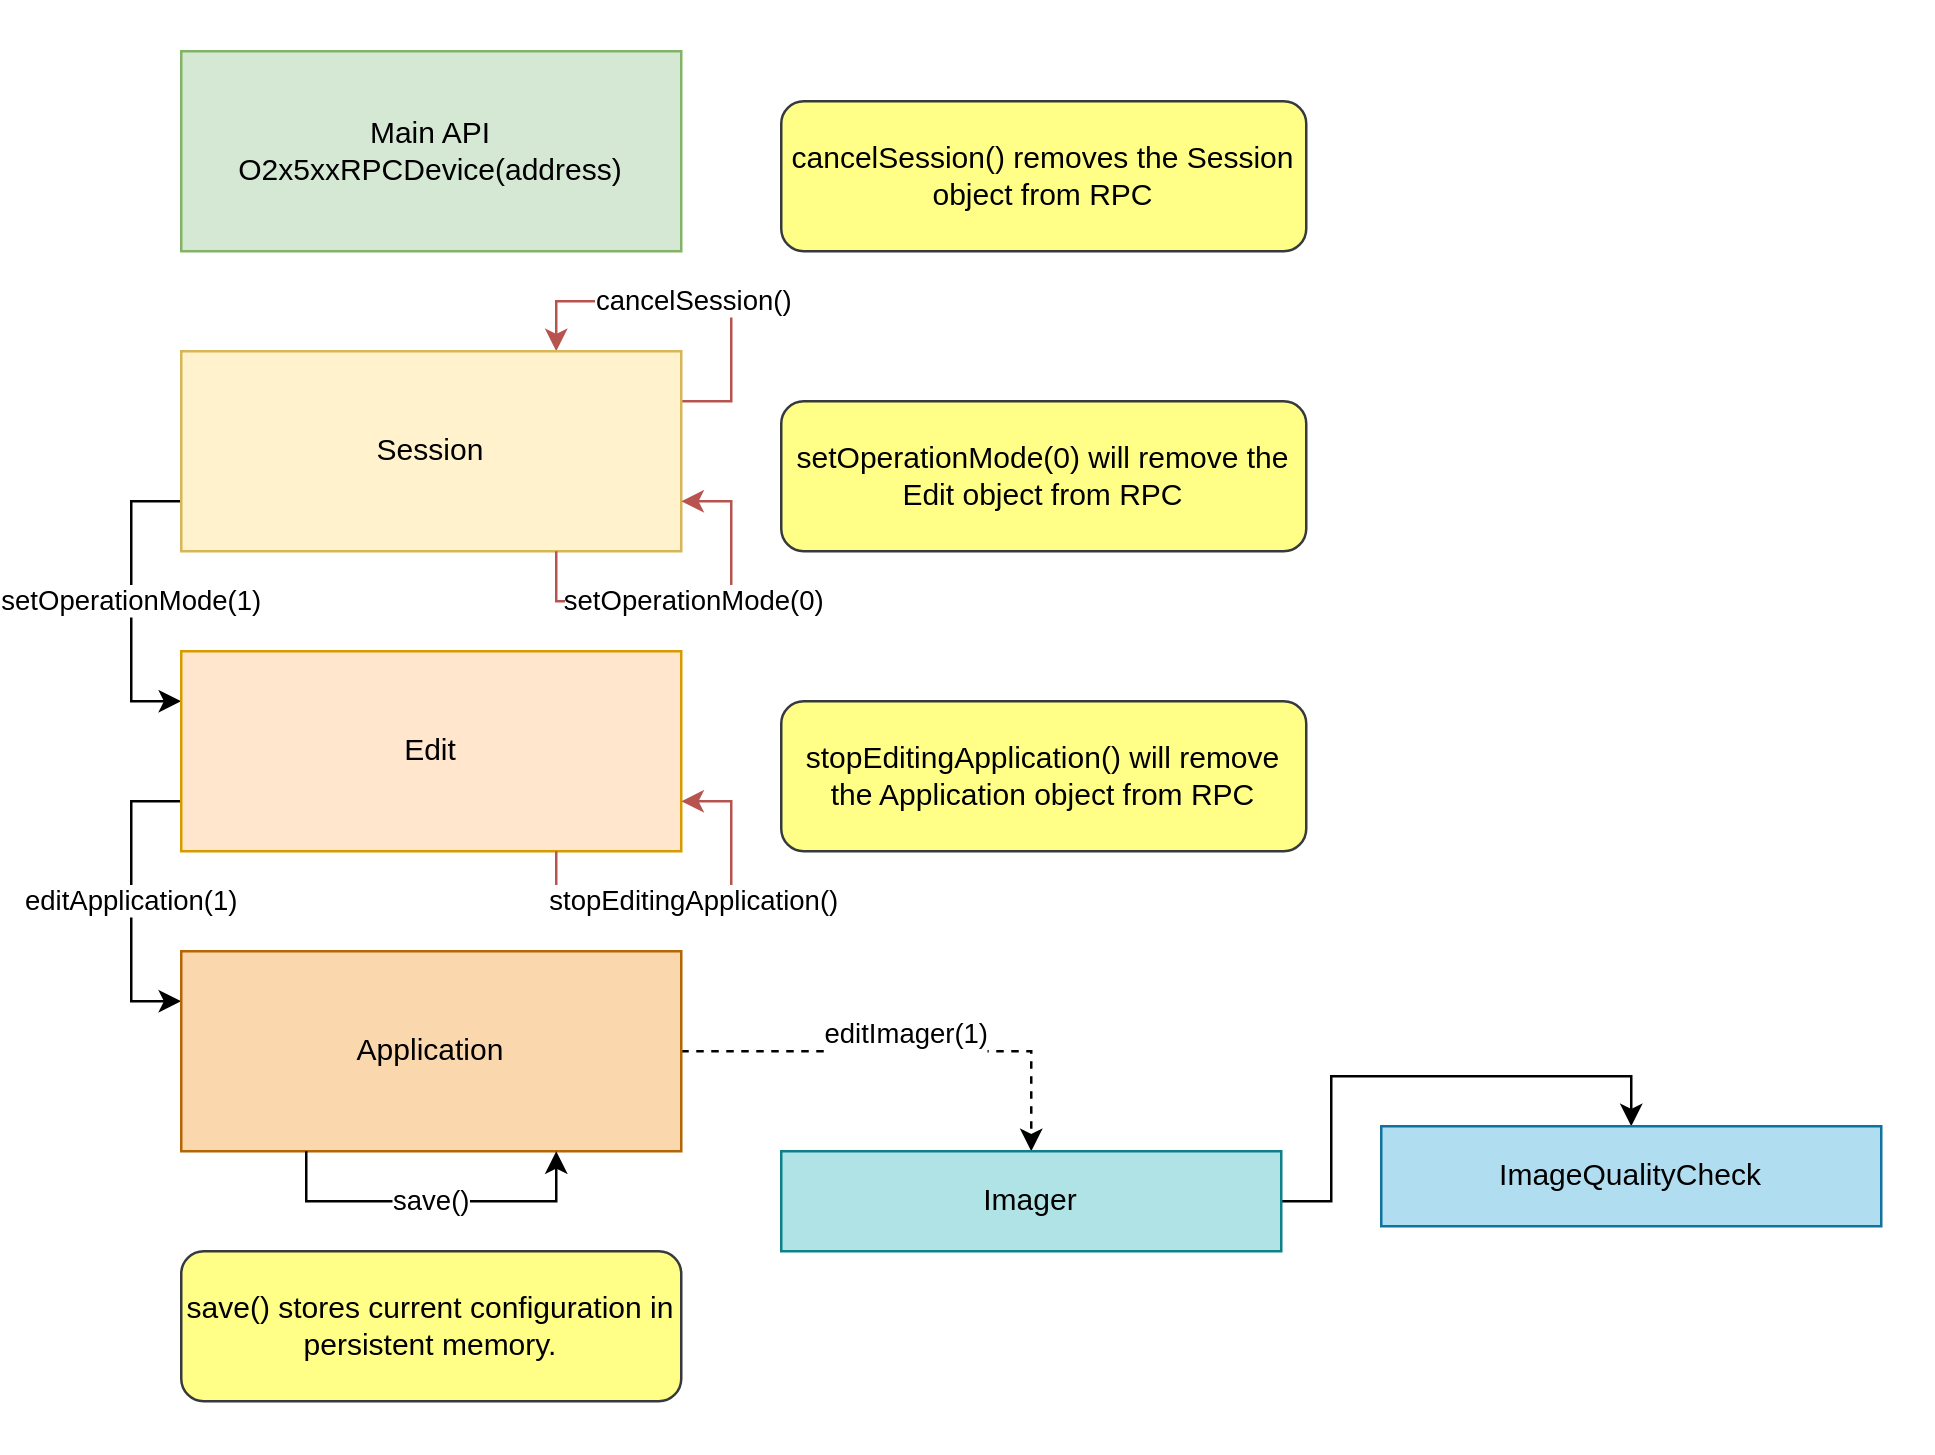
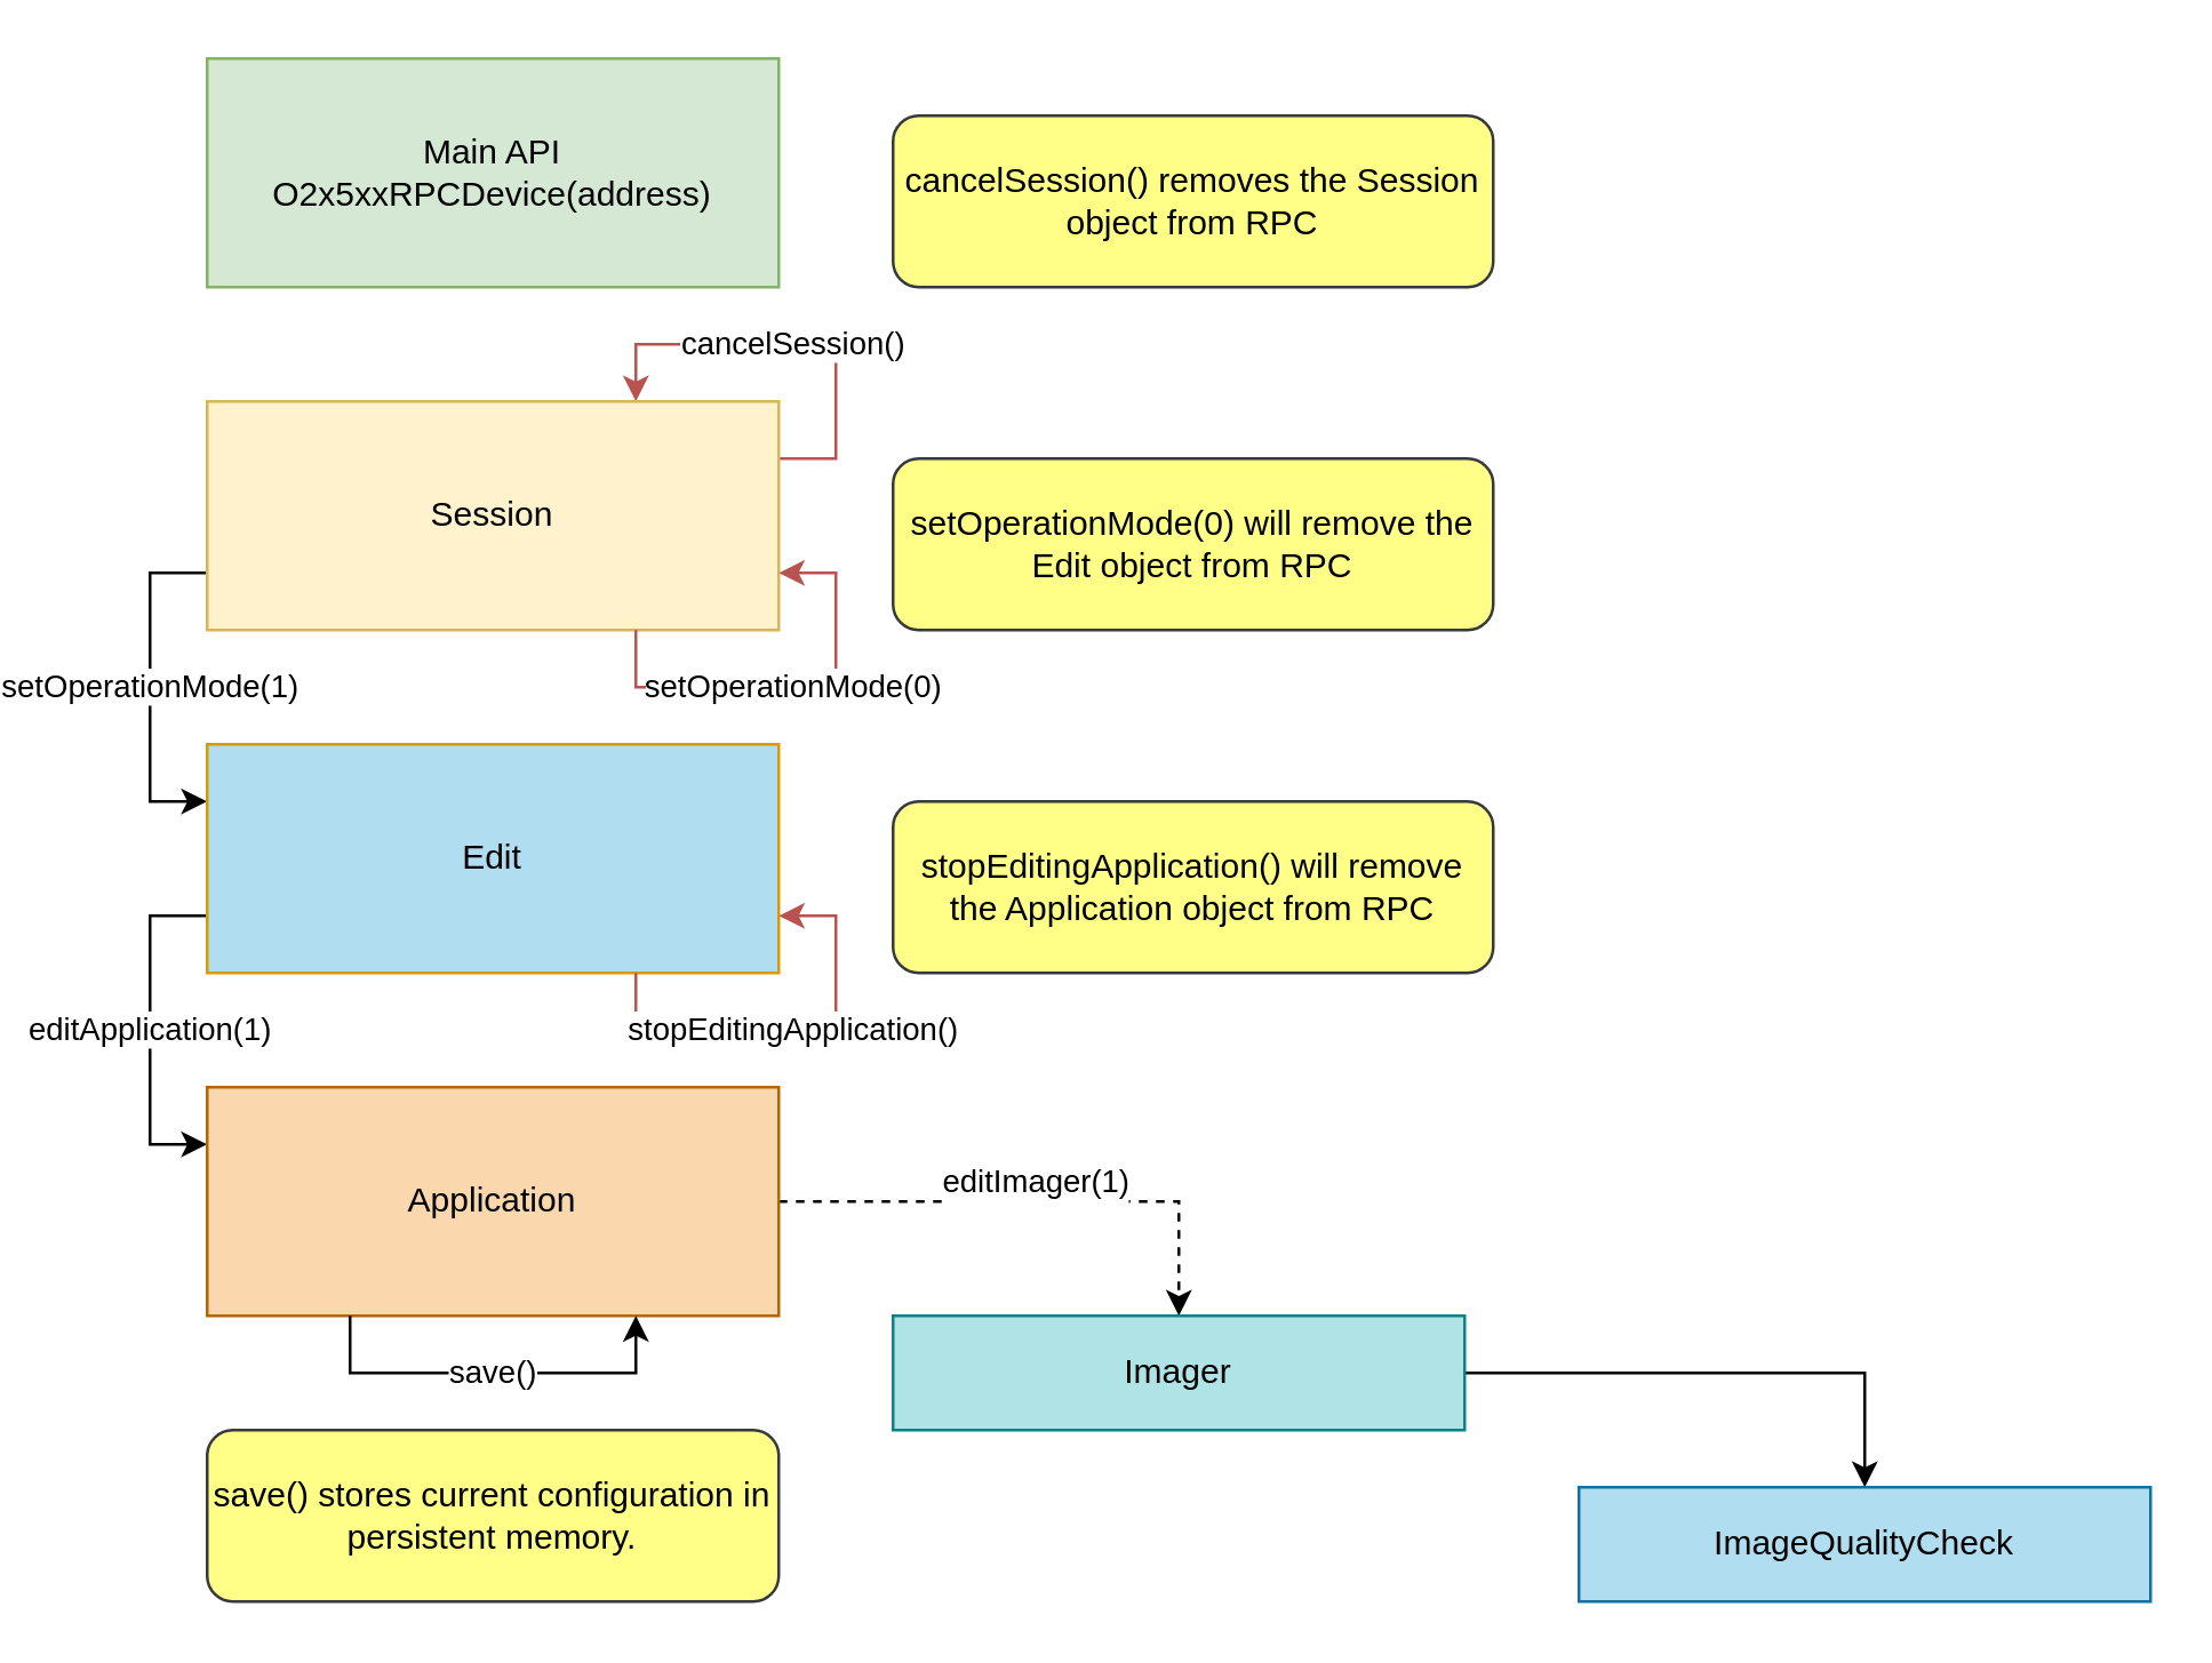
  <mxCell id="0" />
  <mxCell id="1" parent="0" />
  <mxCell id="2" value="Main API&lt;br&gt;O2x5xxRPCDevice(address)" style="rounded=0;whiteSpace=wrap;html=1;fillColor=#d5e8d4;strokeColor=#82b366;" vertex="1" parent="1"><mxGeometry x="20" y="20" width="200" height="80" as="geometry" /></mxCell>
  <mxCell id="3" value="setOperationMode(1)" style="edgeStyle=orthogonalEdgeStyle;rounded=0;orthogonalLoop=1;jettySize=auto;html=1;exitX=0;exitY=0.75;exitDx=0;exitDy=0;entryX=0;entryY=0.25;entryDx=0;entryDy=0;" edge="1" parent="1" source="5" target="8"><mxGeometry relative="1" as="geometry" /></mxCell>
  <mxCell id="4" value="cancelSession()" style="edgeStyle=orthogonalEdgeStyle;rounded=0;orthogonalLoop=1;jettySize=auto;html=1;exitX=1;exitY=0.25;exitDx=0;exitDy=0;fillColor=#f8cecc;strokeColor=#b85450;entryX=0.75;entryY=0;entryDx=0;entryDy=0;" edge="1" parent="1" source="5" target="5"><mxGeometry relative="1" as="geometry"><mxPoint x="330" y="100" as="targetPoint" /><Array as="points"><mxPoint x="240" y="160" /><mxPoint x="240" y="120" /><mxPoint x="170" y="120" /></Array><mxPoint as="offset" /></mxGeometry></mxCell>
  <mxCell id="5" value="Session" style="rounded=0;whiteSpace=wrap;html=1;fillColor=#fff2cc;strokeColor=#d6b656;" vertex="1" parent="1"><mxGeometry x="20" y="140" width="200" height="80" as="geometry" /></mxCell>
  <mxCell id="6" value="editApplication(1)" style="edgeStyle=orthogonalEdgeStyle;rounded=0;orthogonalLoop=1;jettySize=auto;html=1;exitX=0;exitY=0.75;exitDx=0;exitDy=0;entryX=0;entryY=0.25;entryDx=0;entryDy=0;" edge="1" parent="1" source="8" target="11"><mxGeometry relative="1" as="geometry" /></mxCell>
  <mxCell id="7" value="setOperationMode(0)" style="edgeStyle=orthogonalEdgeStyle;rounded=0;orthogonalLoop=1;jettySize=auto;html=1;entryX=1;entryY=0.75;entryDx=0;entryDy=0;fillColor=#f8cecc;strokeColor=#b85450;exitX=0.75;exitY=1;exitDx=0;exitDy=0;" edge="1" parent="1" source="5" target="5"><mxGeometry relative="1" as="geometry"><mxPoint x="260" y="280" as="sourcePoint" /></mxGeometry></mxCell>
- <mxCell id="8" value="Edit" style="rounded=0;whiteSpace=wrap;html=1;fillColor=#ffe6cc;strokeColor=#d79b00;" vertex="1" parent="1"><mxGeometry x="20" y="260" width="200" height="80" as="geometry" /></mxCell>
+ <mxCell id="8" value="Edit" style="rounded=0;whiteSpace=wrap;html=1;fillColor=#b1ddf0;strokeColor=#d79b00;" vertex="1" parent="1"><mxGeometry x="20" y="260" width="200" height="80" as="geometry" /></mxCell>
  <mxCell id="9" value="&#10;&lt;span style=&quot;color: rgb(0, 0, 0); font-family: Helvetica; font-size: 11px; font-style: normal; font-variant-ligatures: normal; font-variant-caps: normal; font-weight: 400; letter-spacing: normal; orphans: 2; text-align: center; text-indent: 0px; text-transform: none; widows: 2; word-spacing: 0px; -webkit-text-stroke-width: 0px; background-color: rgb(255, 255, 255); text-decoration-thickness: initial; text-decoration-style: initial; text-decoration-color: initial; float: none; display: inline !important;&quot;&gt;editImager(1)&lt;/span&gt;&#10;&#10;" style="edgeStyle=orthogonalEdgeStyle;rounded=0;orthogonalLoop=1;jettySize=auto;html=1;exitX=1;exitY=0.5;exitDx=0;exitDy=0;entryX=0.5;entryY=0;entryDx=0;entryDy=0;dashed=1;" edge="1" parent="1" source="11" target="13"><mxGeometry relative="1" as="geometry" /></mxCell>
  <mxCell id="10" value="stopEditingApplication()" style="edgeStyle=orthogonalEdgeStyle;rounded=0;orthogonalLoop=1;jettySize=auto;html=1;entryX=1;entryY=0.75;entryDx=0;entryDy=0;fillColor=#f8cecc;strokeColor=#b85450;exitX=0.75;exitY=1;exitDx=0;exitDy=0;" edge="1" parent="1" source="8" target="8"><mxGeometry relative="1" as="geometry"><mxPoint x="270" y="390" as="sourcePoint" /><mxPoint as="offset" /></mxGeometry></mxCell>
  <mxCell id="11" value="Application" style="rounded=0;whiteSpace=wrap;html=1;fillColor=#fad7ac;strokeColor=#b46504;" vertex="1" parent="1"><mxGeometry x="20" y="380" width="200" height="80" as="geometry" /></mxCell>
  <mxCell id="12" style="edgeStyle=orthogonalEdgeStyle;rounded=0;orthogonalLoop=1;jettySize=auto;html=1;exitX=1;exitY=0.5;exitDx=0;exitDy=0;entryX=0.5;entryY=0;entryDx=0;entryDy=0;" edge="1" parent="1" source="13" target="14"><mxGeometry relative="1" as="geometry" /></mxCell>
  <mxCell id="13" value="Imager" style="rounded=0;whiteSpace=wrap;html=1;fillColor=#b0e3e6;strokeColor=#0e8088;" vertex="1" parent="1"><mxGeometry x="260" y="460" width="200" height="40" as="geometry" /></mxCell>
- <mxCell id="14" value="ImageQualityCheck" style="rounded=0;whiteSpace=wrap;html=1;fillColor=#b1ddf0;strokeColor=#10739e;" vertex="1" parent="1"><mxGeometry x="500" y="450" width="200" height="40" as="geometry" /></mxCell>
+ <mxCell id="14" value="ImageQualityCheck" style="rounded=0;whiteSpace=wrap;html=1;fillColor=#b1ddf0;strokeColor=#10739e;" vertex="1" parent="1"><mxGeometry x="500" y="520" width="200" height="40" as="geometry" /></mxCell>
  <mxCell id="15" value="save()" style="edgeStyle=orthogonalEdgeStyle;rounded=0;orthogonalLoop=1;jettySize=auto;html=1;exitX=0.25;exitY=1;exitDx=0;exitDy=0;entryX=0.75;entryY=1;entryDx=0;entryDy=0;" edge="1" parent="1" source="11" target="11"><mxGeometry relative="1" as="geometry" /></mxCell>
  <mxCell id="16" value="stopEditingApplication() will remove the Application object from RPC" style="rounded=1;whiteSpace=wrap;html=1;fillColor=#ffff88;strokeColor=#36393d;" vertex="1" parent="1"><mxGeometry x="260" y="280" width="210" height="60" as="geometry" /></mxCell>
  <mxCell id="17" value="setOperationMode(0) will remove the Edit object from RPC" style="rounded=1;whiteSpace=wrap;html=1;fillColor=#ffff88;strokeColor=#36393d;" vertex="1" parent="1"><mxGeometry x="260" y="160" width="210" height="60" as="geometry" /></mxCell>
  <mxCell id="18" value="cancelSession() removes the Session object from RPC" style="rounded=1;whiteSpace=wrap;html=1;fillColor=#ffff88;strokeColor=#36393d;" vertex="1" parent="1"><mxGeometry x="260" y="40" width="210" height="60" as="geometry" /></mxCell>
  <mxCell id="19" value="save() stores current configuration in persistent memory." style="rounded=1;whiteSpace=wrap;html=1;fillColor=#ffff88;strokeColor=#36393d;" vertex="1" parent="1"><mxGeometry x="20" y="500" width="200" height="60" as="geometry" /></mxCell>
